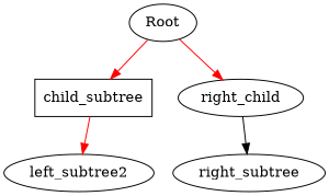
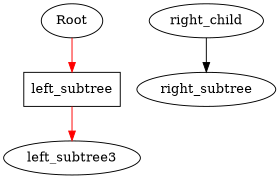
  digraph {
    edge [color=red]
-   left_subtree [shape=record label=child_subtree]
-   left_subtree2
+   left_subtree [shape=record]
+   left_subtree2 [label=left_subtree3]
    Root
    right_child
    right_subtree
    left_subtree -> left_subtree2
    Root -> left_subtree
-   Root -> right_child
    right_child -> right_subtree [color=""]
  }
